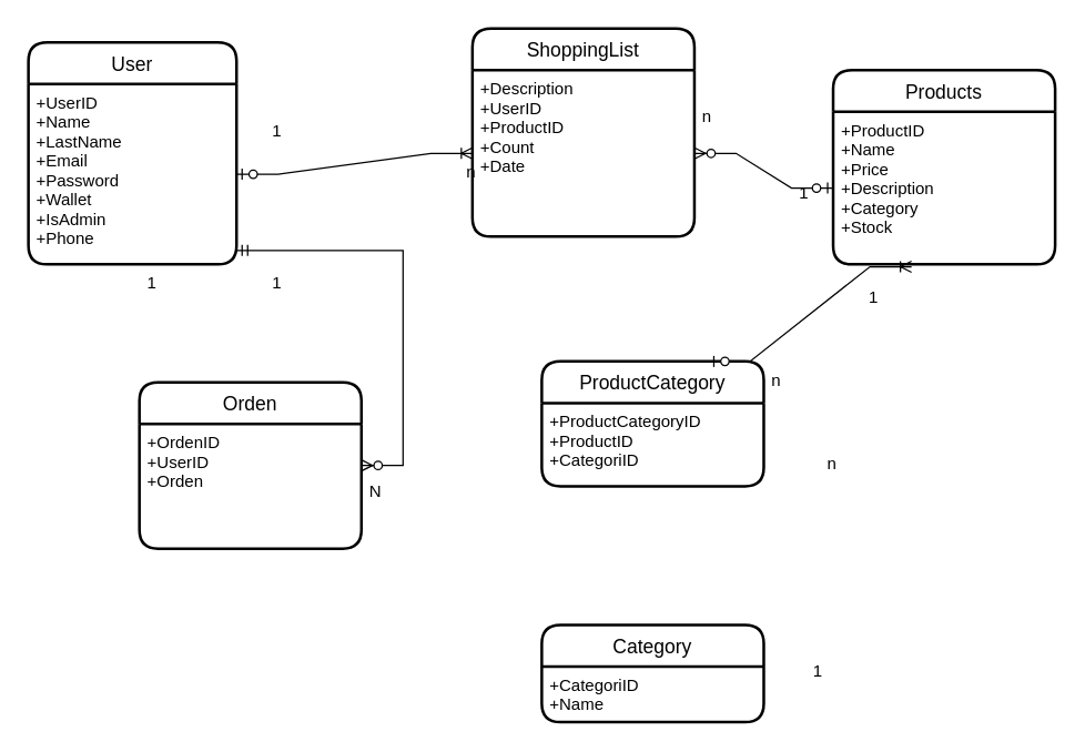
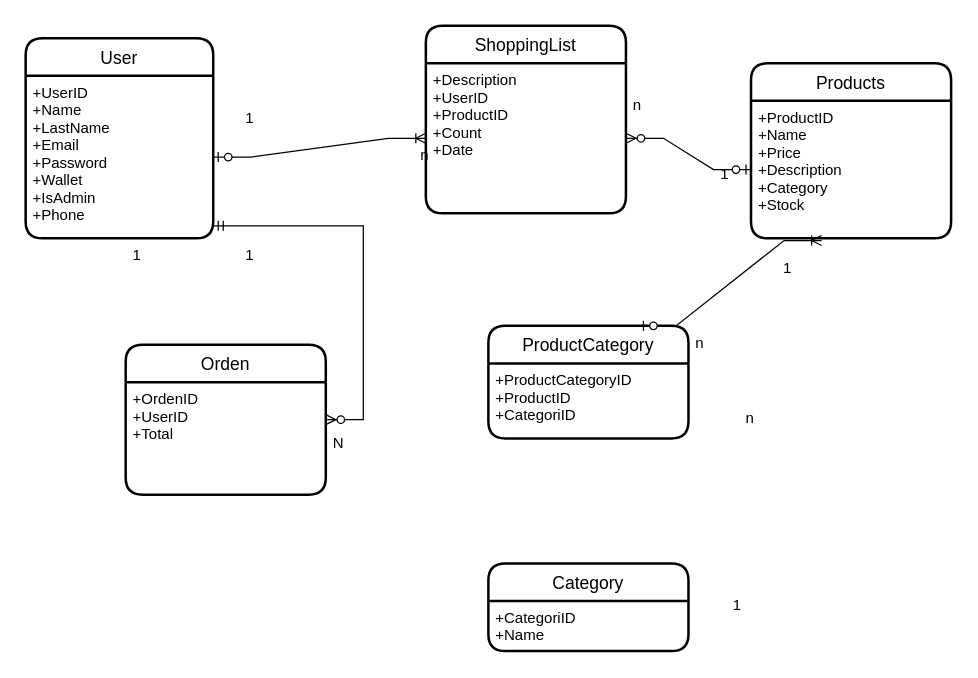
  <mxCell id="0" />
  <mxCell id="1" parent="0" />
  <mxCell id="2" value="ShoppingList" style="swimlane;childLayout=stackLayout;horizontal=1;startSize=30;horizontalStack=0;rounded=1;fontSize=14;fontStyle=0;strokeWidth=2;resizeParent=0;resizeLast=1;shadow=0;dashed=0;align=center;" parent="1" vertex="1"><mxGeometry x="340" y="20" width="160" height="150" as="geometry" /></mxCell>
  <mxCell id="3" value="+Description&#10;+UserID&#10;+ProductID&#10;+Count&#10;+Date&#10;&#10;" style="align=left;strokeColor=none;fillColor=none;spacingLeft=4;fontSize=12;verticalAlign=top;resizable=0;rotatable=0;part=1;" parent="2" vertex="1"><mxGeometry y="30" width="160" height="120" as="geometry" /></mxCell>
  <mxCell id="4" value="Products" style="swimlane;childLayout=stackLayout;horizontal=1;startSize=30;horizontalStack=0;rounded=1;fontSize=14;fontStyle=0;strokeWidth=2;resizeParent=0;resizeLast=1;shadow=0;dashed=0;align=center;" parent="1" vertex="1"><mxGeometry x="600" y="50" width="160" height="140" as="geometry" /></mxCell>
  <mxCell id="5" value="+ProductID&#10;+Name&#10;+Price&#10;+Description &#10;+Category&#10;+Stock" style="align=left;strokeColor=none;fillColor=none;spacingLeft=4;fontSize=12;verticalAlign=top;resizable=0;rotatable=0;part=1;" parent="4" vertex="1"><mxGeometry y="30" width="160" height="110" as="geometry" /></mxCell>
  <mxCell id="6" value="Category" style="swimlane;childLayout=stackLayout;horizontal=1;startSize=30;horizontalStack=0;rounded=1;fontSize=14;fontStyle=0;strokeWidth=2;resizeParent=0;resizeLast=1;shadow=0;dashed=0;align=center;" parent="1" vertex="1"><mxGeometry x="390" y="450" width="160" height="70" as="geometry" /></mxCell>
  <mxCell id="7" value="+CategoriID&#10;+Name&#10;" style="align=left;strokeColor=none;fillColor=none;spacingLeft=4;fontSize=12;verticalAlign=top;resizable=0;rotatable=0;part=1;" parent="6" vertex="1"><mxGeometry y="30" width="160" height="40" as="geometry" /></mxCell>
  <mxCell id="8" value="User" style="swimlane;childLayout=stackLayout;horizontal=1;startSize=30;horizontalStack=0;rounded=1;fontSize=14;fontStyle=0;strokeWidth=2;resizeParent=0;resizeLast=1;shadow=0;dashed=0;align=center;" parent="1" vertex="1"><mxGeometry x="20" y="30" width="150" height="160" as="geometry" /></mxCell>
  <mxCell id="9" value="+UserID&#10;+Name&#10;+LastName&#10;+Email&#10;+Password&#10;+Wallet&#10;+IsAdmin&#10;+Phone" style="align=left;strokeColor=none;fillColor=none;spacingLeft=4;fontSize=12;verticalAlign=top;resizable=0;rotatable=0;part=1;" parent="8" vertex="1"><mxGeometry y="30" width="150" height="130" as="geometry" /></mxCell>
  <mxCell id="10" value="" style="edgeStyle=entityRelationEdgeStyle;fontSize=12;html=1;endArrow=ERoneToMany;startArrow=ERzeroToOne;rounded=0;" parent="1" source="9" target="3" edge="1"><mxGeometry width="100" height="100" relative="1" as="geometry"><mxPoint x="130" y="340" as="sourcePoint" /><mxPoint x="230" y="240" as="targetPoint" /></mxGeometry></mxCell>
  <mxCell id="11" value="1" style="text;strokeColor=none;fillColor=none;spacingLeft=4;spacingRight=4;overflow=hidden;rotatable=0;points=[[0,0.5],[1,0.5]];portConstraint=eastwest;fontSize=12;" parent="1" vertex="1"><mxGeometry x="190" y="80" width="40" height="30" as="geometry" /></mxCell>
  <mxCell id="12" value="n" style="text;strokeColor=none;fillColor=none;spacingLeft=4;spacingRight=4;overflow=hidden;rotatable=0;points=[[0,0.5],[1,0.5]];portConstraint=eastwest;fontSize=12;" parent="1" vertex="1"><mxGeometry x="330" y="110" width="40" height="30" as="geometry" /></mxCell>
  <mxCell id="13" value="1" style="text;strokeColor=none;fillColor=none;spacingLeft=4;spacingRight=4;overflow=hidden;rotatable=0;points=[[0,0.5],[1,0.5]];portConstraint=eastwest;fontSize=12;" parent="1" vertex="1"><mxGeometry x="100" y="190" width="40" height="30" as="geometry" /></mxCell>
  <mxCell id="14" value="" style="edgeStyle=entityRelationEdgeStyle;fontSize=12;html=1;endArrow=ERzeroToMany;startArrow=ERzeroToOne;rounded=0;" parent="1" source="5" target="3" edge="1"><mxGeometry width="100" height="100" relative="1" as="geometry"><mxPoint x="630" y="320" as="sourcePoint" /><mxPoint x="730" y="220" as="targetPoint" /></mxGeometry></mxCell>
  <mxCell id="15" value="1" style="text;strokeColor=none;fillColor=none;spacingLeft=4;spacingRight=4;overflow=hidden;rotatable=0;points=[[0,0.5],[1,0.5]];portConstraint=eastwest;fontSize=12;" parent="1" vertex="1"><mxGeometry x="570" y="125" width="40" height="30" as="geometry" /></mxCell>
  <mxCell id="16" value="n" style="text;strokeColor=none;fillColor=none;spacingLeft=4;spacingRight=4;overflow=hidden;rotatable=0;points=[[0,0.5],[1,0.5]];portConstraint=eastwest;fontSize=12;" parent="1" vertex="1"><mxGeometry x="500" y="70" width="40" height="30" as="geometry" /></mxCell>
  <mxCell id="17" value="ProductCategory" style="swimlane;childLayout=stackLayout;horizontal=1;startSize=30;horizontalStack=0;rounded=1;fontSize=14;fontStyle=0;strokeWidth=2;resizeParent=0;resizeLast=1;shadow=0;dashed=0;align=center;" vertex="1" parent="1"><mxGeometry x="390" y="260" width="160" height="90" as="geometry" /></mxCell>
  <mxCell id="18" value="+ProductCategoryID&#10;+ProductID&#10;+CategoriID" style="align=left;strokeColor=none;fillColor=none;spacingLeft=4;fontSize=12;verticalAlign=top;resizable=0;rotatable=0;part=1;" vertex="1" parent="17"><mxGeometry y="30" width="160" height="60" as="geometry" /></mxCell>
  <mxCell id="19" value="" style="edgeStyle=entityRelationEdgeStyle;fontSize=12;html=1;endArrow=ERoneToMany;startArrow=ERzeroToOne;rounded=0;entryX=0.353;entryY=1.016;entryDx=0;entryDy=0;entryPerimeter=0;exitX=0.75;exitY=0;exitDx=0;exitDy=0;" edge="1" parent="1" source="17" target="5"><mxGeometry width="100" height="100" relative="1" as="geometry"><mxPoint x="470" y="270" as="sourcePoint" /><mxPoint x="530" y="230" as="targetPoint" /></mxGeometry></mxCell>
  <mxCell id="20" value="1" style="text;strokeColor=none;fillColor=none;spacingLeft=4;spacingRight=4;overflow=hidden;rotatable=0;points=[[0,0.5],[1,0.5]];portConstraint=eastwest;fontSize=12;" vertex="1" parent="1"><mxGeometry x="580" y="470" width="40" height="30" as="geometry" /></mxCell>
  <mxCell id="21" value="n" style="text;strokeColor=none;fillColor=none;spacingLeft=4;spacingRight=4;overflow=hidden;rotatable=0;points=[[0,0.5],[1,0.5]];portConstraint=eastwest;fontSize=12;" vertex="1" parent="1"><mxGeometry x="590" y="320" width="40" height="30" as="geometry" /></mxCell>
  <mxCell id="22" value="1" style="text;strokeColor=none;fillColor=none;spacingLeft=4;spacingRight=4;overflow=hidden;rotatable=0;points=[[0,0.5],[1,0.5]];portConstraint=eastwest;fontSize=12;" vertex="1" parent="1"><mxGeometry x="620" y="200" width="40" height="30" as="geometry" /></mxCell>
  <mxCell id="23" value="n" style="text;strokeColor=none;fillColor=none;spacingLeft=4;spacingRight=4;overflow=hidden;rotatable=0;points=[[0,0.5],[1,0.5]];portConstraint=eastwest;fontSize=12;" vertex="1" parent="1"><mxGeometry x="550" y="260" width="40" height="30" as="geometry" /></mxCell>
  <mxCell id="24" value="Orden" style="swimlane;childLayout=stackLayout;horizontal=1;startSize=30;horizontalStack=0;rounded=1;fontSize=14;fontStyle=0;strokeWidth=2;resizeParent=0;resizeLast=1;shadow=0;dashed=0;align=center;" vertex="1" parent="1"><mxGeometry x="100" y="275" width="160" height="120" as="geometry" /></mxCell>
- <mxCell id="25" value="+OrdenID&#10;+UserID&#10;+Orden&#10;" style="align=left;strokeColor=none;fillColor=none;spacingLeft=4;fontSize=12;verticalAlign=top;resizable=0;rotatable=0;part=1;" vertex="1" parent="24"><mxGeometry y="30" width="160" height="90" as="geometry" /></mxCell>
+ <mxCell id="25" value="+OrdenID&#10;+UserID&#10;+Total&#10;" style="align=left;strokeColor=none;fillColor=none;spacingLeft=4;fontSize=12;verticalAlign=top;resizable=0;rotatable=0;part=1;" vertex="1" parent="24"><mxGeometry y="30" width="160" height="90" as="geometry" /></mxCell>
  <mxCell id="26" value="" style="edgeStyle=entityRelationEdgeStyle;fontSize=12;html=1;endArrow=ERzeroToMany;startArrow=ERmandOne;rounded=0;" edge="1" parent="1" target="24"><mxGeometry width="100" height="100" relative="1" as="geometry"><mxPoint x="170" y="180" as="sourcePoint" /><mxPoint x="270" y="200" as="targetPoint" /></mxGeometry></mxCell>
  <mxCell id="27" value="1" style="text;strokeColor=none;fillColor=none;spacingLeft=4;spacingRight=4;overflow=hidden;rotatable=0;points=[[0,0.5],[1,0.5]];portConstraint=eastwest;fontSize=12;" vertex="1" parent="1"><mxGeometry x="190" y="190" width="40" height="30" as="geometry" /></mxCell>
  <mxCell id="28" value="N" style="text;strokeColor=none;fillColor=none;spacingLeft=4;spacingRight=4;overflow=hidden;rotatable=0;points=[[0,0.5],[1,0.5]];portConstraint=eastwest;fontSize=12;" vertex="1" parent="1"><mxGeometry x="260" y="340" width="40" height="30" as="geometry" /></mxCell>
